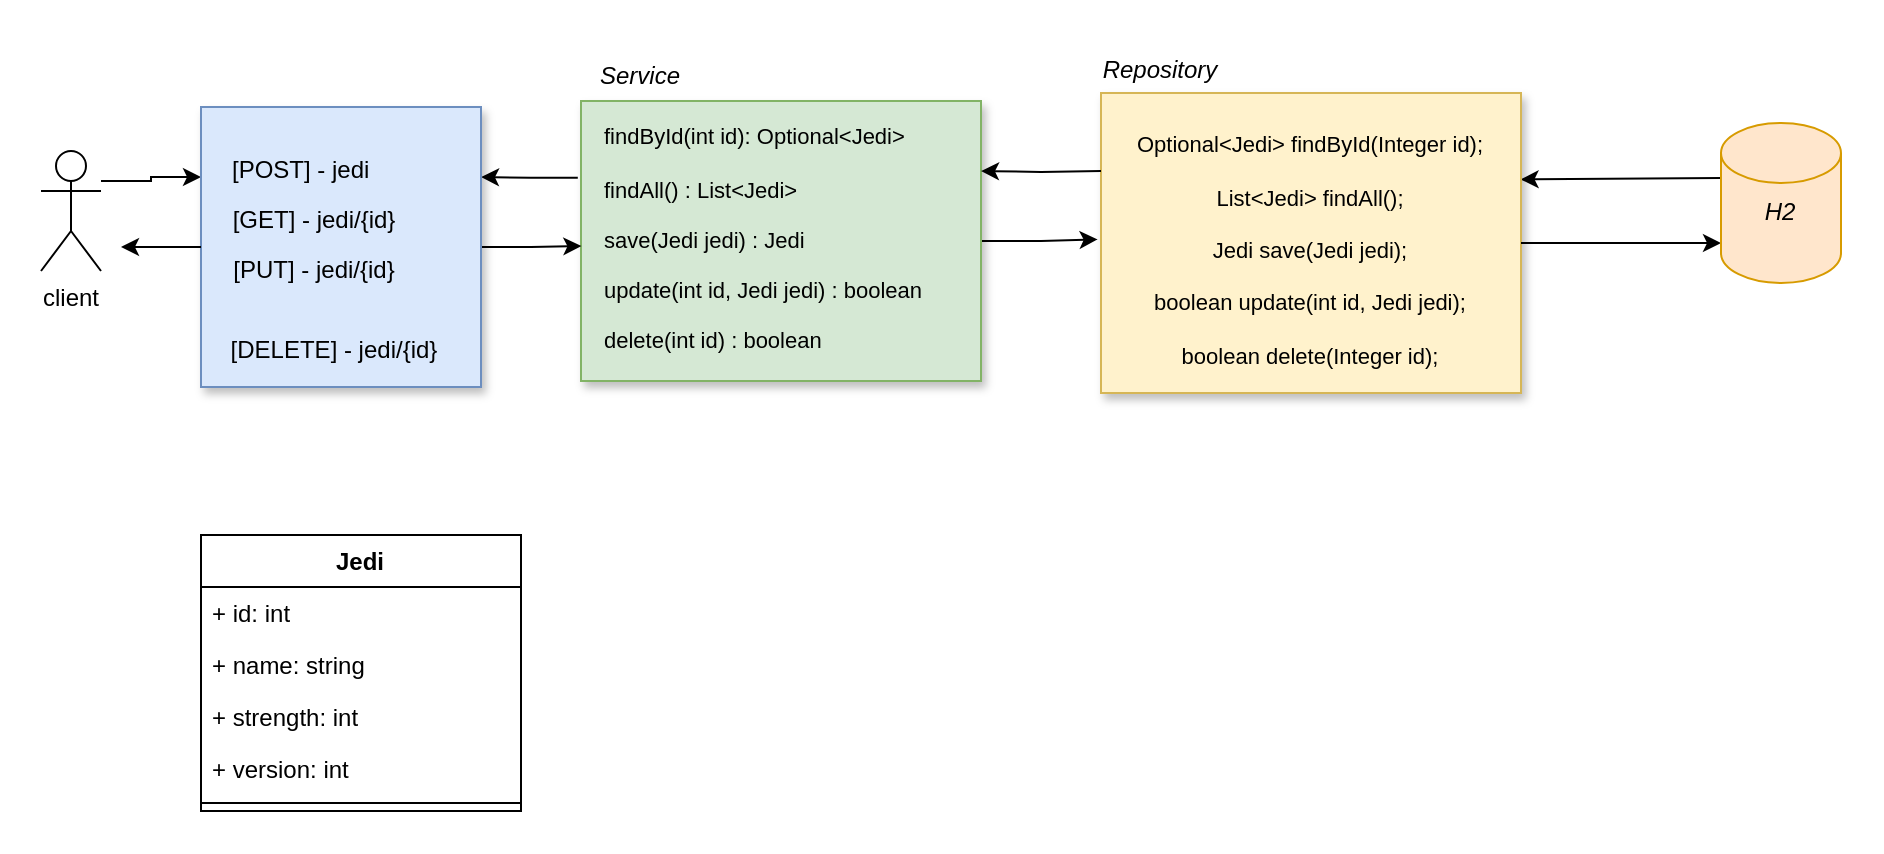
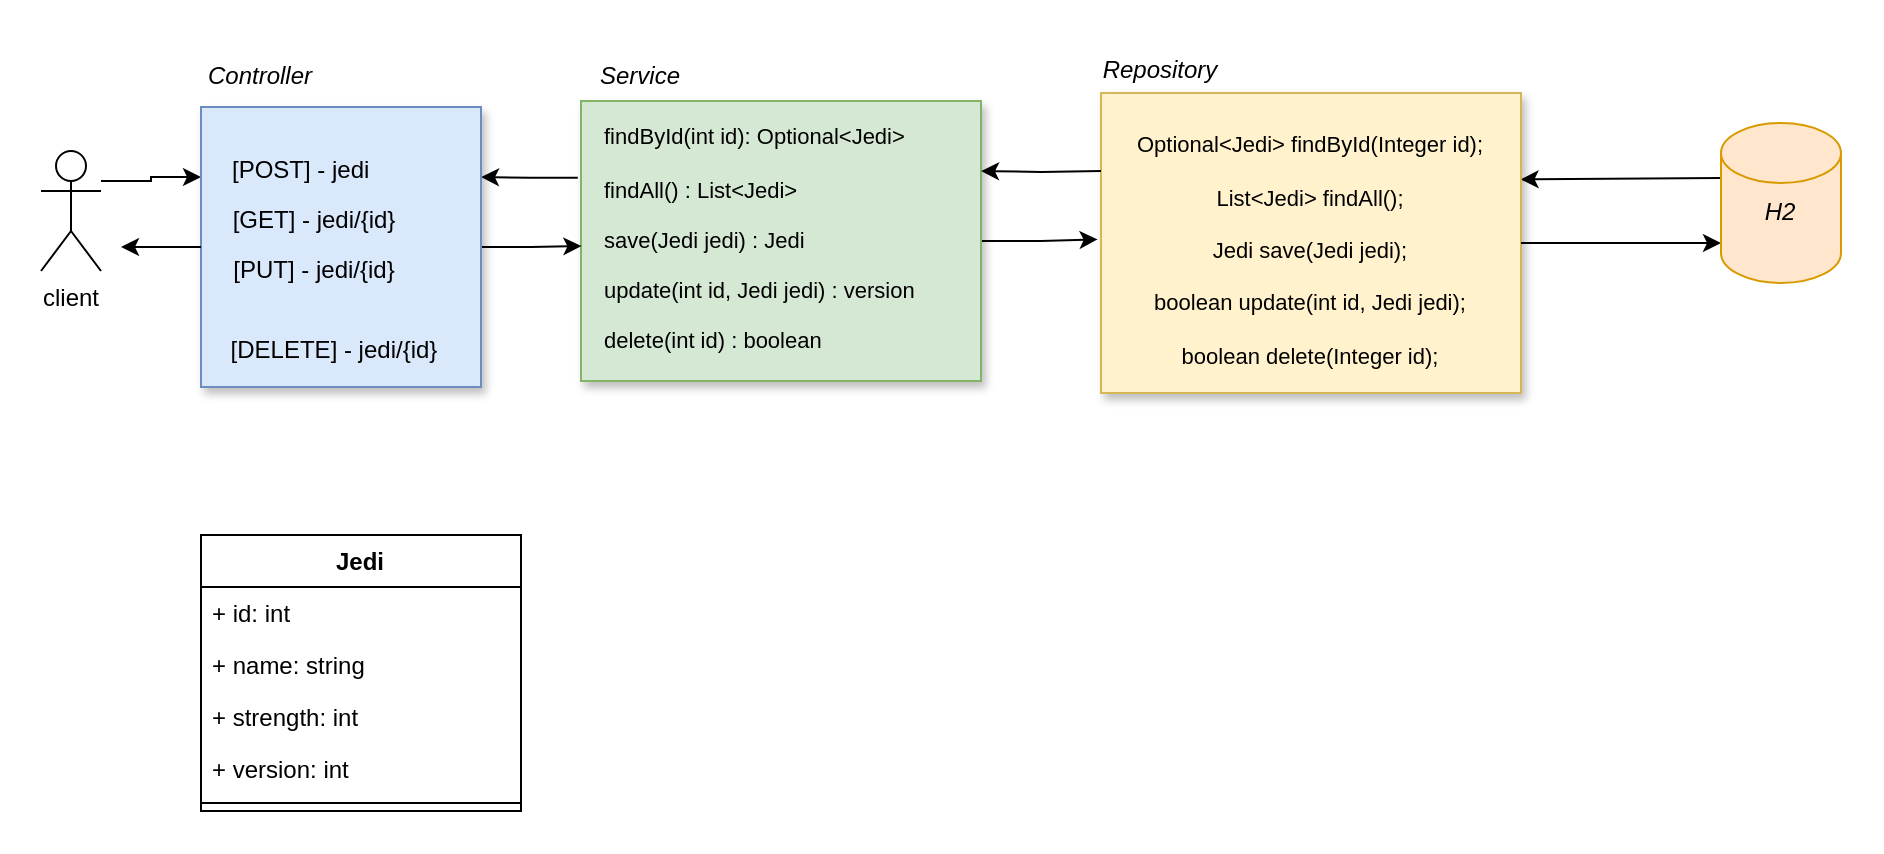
  <mxCell id="0" />
  <mxCell id="1" parent="0" />
  <mxCell id="2" value="" style="edgeStyle=orthogonalEdgeStyle;rounded=0;orthogonalLoop=1;jettySize=auto;html=1;fontFamily=Helvetica;fontSize=11;fontColor=#000000;entryX=-0.008;entryY=0.488;entryDx=0;entryDy=0;entryPerimeter=0;" edge="1" parent="1" source="4" target="22"><mxGeometry relative="1" as="geometry" /></mxCell>
  <mxCell id="3" style="edgeStyle=orthogonalEdgeStyle;rounded=0;orthogonalLoop=1;jettySize=auto;html=1;entryX=1;entryY=0.25;entryDx=0;entryDy=0;fontFamily=Helvetica;fontSize=10;fontColor=#000000;exitX=-0.008;exitY=0.274;exitDx=0;exitDy=0;exitPerimeter=0;" edge="1" parent="1" source="4" target="28"><mxGeometry relative="1" as="geometry" /></mxCell>
  <mxCell id="4" value="" style="rounded=0;whiteSpace=wrap;html=1;shadow=1;fillColor=#d5e8d4;strokeColor=#82b366;" vertex="1" parent="1"><mxGeometry x="290" y="50" width="200" height="140" as="geometry" /></mxCell>
  <mxCell id="5" value="Jedi" style="swimlane;fontStyle=1;align=center;verticalAlign=top;childLayout=stackLayout;horizontal=1;startSize=26;horizontalStack=0;resizeParent=1;resizeParentMax=0;resizeLast=0;collapsible=1;marginBottom=0;" vertex="1" parent="1"><mxGeometry x="100" y="267" width="160" height="138" as="geometry" /></mxCell>
  <mxCell id="6" value="+ id: int" style="text;strokeColor=none;fillColor=none;align=left;verticalAlign=top;spacingLeft=4;spacingRight=4;overflow=hidden;rotatable=0;points=[[0,0.5],[1,0.5]];portConstraint=eastwest;" vertex="1" parent="5"><mxGeometry y="26" width="160" height="26" as="geometry" /></mxCell>
  <mxCell id="7" value="+ name: string" style="text;strokeColor=none;fillColor=none;align=left;verticalAlign=top;spacingLeft=4;spacingRight=4;overflow=hidden;rotatable=0;points=[[0,0.5],[1,0.5]];portConstraint=eastwest;" vertex="1" parent="5"><mxGeometry y="52" width="160" height="26" as="geometry" /></mxCell>
  <mxCell id="8" value="+ strength: int" style="text;strokeColor=none;fillColor=none;align=left;verticalAlign=top;spacingLeft=4;spacingRight=4;overflow=hidden;rotatable=0;points=[[0,0.5],[1,0.5]];portConstraint=eastwest;" vertex="1" parent="5"><mxGeometry y="78" width="160" height="26" as="geometry" /></mxCell>
  <mxCell id="9" value="+ version: int" style="text;strokeColor=none;fillColor=none;align=left;verticalAlign=top;spacingLeft=4;spacingRight=4;overflow=hidden;rotatable=0;points=[[0,0.5],[1,0.5]];portConstraint=eastwest;" vertex="1" parent="5"><mxGeometry y="104" width="160" height="26" as="geometry" /></mxCell>
  <mxCell id="10" value="" style="line;strokeWidth=1;fillColor=none;align=left;verticalAlign=middle;spacingTop=-1;spacingLeft=3;spacingRight=3;rotatable=0;labelPosition=right;points=[];portConstraint=eastwest;" vertex="1" parent="5"><mxGeometry y="130" width="160" height="8" as="geometry" /></mxCell>
  <mxCell id="11" value="" style="edgeStyle=orthogonalEdgeStyle;rounded=0;orthogonalLoop=1;jettySize=auto;html=1;fontSize=11;entryX=0.001;entryY=0.518;entryDx=0;entryDy=0;entryPerimeter=0;" edge="1" parent="1" source="28" target="4"><mxGeometry relative="1" as="geometry" /></mxCell>
  <mxCell id="12" style="edgeStyle=orthogonalEdgeStyle;rounded=0;orthogonalLoop=1;jettySize=auto;html=1;entryX=0.999;entryY=0.288;entryDx=0;entryDy=0;entryPerimeter=0;fontFamily=Helvetica;fontSize=10;fontColor=#000000;exitX=0;exitY=0;exitDx=0;exitDy=27.5;exitPerimeter=0;" edge="1" parent="1" source="36" target="22"><mxGeometry relative="1" as="geometry"><Array as="points"><mxPoint x="860" y="90" /><mxPoint x="760" y="90" /></Array></mxGeometry></mxCell>
  <mxCell id="13" style="edgeStyle=orthogonalEdgeStyle;rounded=0;orthogonalLoop=1;jettySize=auto;html=1;entryX=0;entryY=0.25;entryDx=0;entryDy=0;fontFamily=Helvetica;fontSize=10;fontColor=#000000;" edge="1" parent="1" source="14" target="28"><mxGeometry relative="1" as="geometry"><mxPoint x="50" y="100" as="sourcePoint" /><Array as="points"><mxPoint x="75" y="90" /><mxPoint x="75" y="88" /></Array></mxGeometry></mxCell>
  <mxCell id="14" value="client" style="shape=umlActor;verticalLabelPosition=bottom;verticalAlign=top;html=1;outlineConnect=0;" vertex="1" parent="1"><mxGeometry x="20" y="75" width="30" height="60" as="geometry" /></mxCell>
  <mxCell id="15" value="&lt;i&gt;Service&lt;/i&gt;" style="text;html=1;strokeColor=none;fillColor=none;align=center;verticalAlign=middle;whiteSpace=wrap;rounded=0;" vertex="1" parent="1"><mxGeometry x="290" y="23" width="60" height="30" as="geometry" /></mxCell>
  <mxCell id="16" value="&lt;font style=&quot;font-size: 11px&quot;&gt;findById(int id): Optional&amp;lt;Jedi&amp;gt;&lt;/font&gt;" style="text;html=1;strokeColor=none;fillColor=none;align=left;verticalAlign=middle;whiteSpace=wrap;rounded=0;" vertex="1" parent="1"><mxGeometry x="300" y="53" width="160" height="30" as="geometry" /></mxCell>
  <mxCell id="17" value="&lt;font style=&quot;font-size: 11px&quot;&gt;findAll() : List&amp;lt;Jedi&amp;gt;&lt;/font&gt;" style="text;html=1;strokeColor=none;fillColor=none;align=left;verticalAlign=middle;whiteSpace=wrap;rounded=0;" vertex="1" parent="1"><mxGeometry x="300" y="80" width="170" height="30" as="geometry" /></mxCell>
  <mxCell id="18" value="&lt;font style=&quot;font-size: 11px&quot;&gt;save(Jedi jedi) : Jedi&lt;/font&gt;" style="text;html=1;strokeColor=none;fillColor=none;align=left;verticalAlign=middle;whiteSpace=wrap;rounded=0;" vertex="1" parent="1"><mxGeometry x="300" y="105" width="150" height="30" as="geometry" /></mxCell>
- <mxCell id="19" value="&lt;font style=&quot;font-size: 11px&quot;&gt;update(int id, Jedi jedi) : boolean&lt;/font&gt;" style="text;html=1;strokeColor=none;fillColor=none;align=left;verticalAlign=middle;whiteSpace=wrap;rounded=0;" vertex="1" parent="1"><mxGeometry x="300" y="130" width="170" height="30" as="geometry" /></mxCell>
+ <mxCell id="19" value="&lt;font style=&quot;font-size: 11px&quot;&gt;update(int id, Jedi jedi) : version&lt;/font&gt;" style="text;html=1;strokeColor=none;fillColor=none;align=left;verticalAlign=middle;whiteSpace=wrap;rounded=0;" vertex="1" parent="1"><mxGeometry x="300" y="130" width="170" height="30" as="geometry" /></mxCell>
  <mxCell id="20" value="&lt;font style=&quot;font-size: 11px&quot;&gt;delete(int id) : boolean&lt;/font&gt;" style="text;html=1;strokeColor=none;fillColor=none;align=left;verticalAlign=middle;whiteSpace=wrap;rounded=0;" vertex="1" parent="1"><mxGeometry x="300" y="155" width="160" height="30" as="geometry" /></mxCell>
  <mxCell id="21" value="" style="group" vertex="1" connectable="0" parent="1"><mxGeometry x="550" y="20" width="210" height="180" as="geometry" /></mxCell>
  <mxCell id="22" value="" style="rounded=0;whiteSpace=wrap;html=1;shadow=1;fillColor=#fff2cc;strokeColor=#d6b656;" vertex="1" parent="21"><mxGeometry y="26" width="210" height="150" as="geometry" /></mxCell>
  <mxCell id="23" value="&lt;pre&gt;&lt;font face=&quot;Helvetica&quot; style=&quot;line-height: 0.8&quot;&gt;Optional&amp;lt;Jedi&amp;gt; findById(Integer id);&lt;br&gt;&lt;br&gt;List&amp;lt;Jedi&amp;gt; findAll();&lt;br&gt;&lt;br&gt;Jedi save(Jedi jedi);&lt;br&gt;&lt;br&gt;boolean update(int id, Jedi jedi);&lt;br&gt;&lt;br&gt;boolean delete(Integer id);&lt;/font&gt;&lt;/pre&gt;" style="text;html=1;strokeColor=none;fillColor=none;align=center;verticalAlign=middle;whiteSpace=wrap;rounded=0;shadow=1;fontSize=11;" vertex="1" parent="21"><mxGeometry x="26" y="65" width="158" height="80" as="geometry" /></mxCell>
  <mxCell id="24" value="&lt;i&gt;Repository&lt;/i&gt;" style="text;html=1;strokeColor=none;fillColor=none;align=center;verticalAlign=middle;whiteSpace=wrap;rounded=0;" vertex="1" parent="21"><mxGeometry width="60" height="30" as="geometry" /></mxCell>
  <mxCell id="25" style="edgeStyle=orthogonalEdgeStyle;rounded=0;orthogonalLoop=1;jettySize=auto;html=1;fontFamily=Helvetica;fontSize=10;fontColor=#000000;entryX=0;entryY=1;entryDx=0;entryDy=0;" edge="1" parent="1" source="22" target="37"><mxGeometry relative="1" as="geometry"><mxPoint x="840" y="121" as="targetPoint" /><Array as="points"><mxPoint x="860" y="121" /></Array></mxGeometry></mxCell>
  <mxCell id="26" style="edgeStyle=orthogonalEdgeStyle;rounded=0;orthogonalLoop=1;jettySize=auto;html=1;entryX=1;entryY=0.25;entryDx=0;entryDy=0;fontFamily=Helvetica;fontSize=10;fontColor=#000000;" edge="1" parent="1" target="4"><mxGeometry relative="1" as="geometry"><mxPoint x="550" y="85" as="sourcePoint" /></mxGeometry></mxCell>
  <mxCell id="27" value="" style="group" vertex="1" connectable="0" parent="1"><mxGeometry x="100" y="23" width="140" height="170" as="geometry" /></mxCell>
  <mxCell id="28" value="" style="whiteSpace=wrap;html=1;aspect=fixed;fillColor=#dae8fc;strokeColor=#6c8ebf;shadow=1;" vertex="1" parent="27"><mxGeometry y="30" width="140" height="140" as="geometry" /></mxCell>
+ <mxCell id="29" value="&lt;i&gt;Controller&lt;/i&gt;" style="text;html=1;strokeColor=none;fillColor=none;align=center;verticalAlign=middle;whiteSpace=wrap;rounded=0;" vertex="1" parent="27"><mxGeometry width="60" height="30" as="geometry" /></mxCell>
  <mxCell id="30" value="[POST] - jedi" style="text;html=1;strokeColor=none;fillColor=none;align=left;verticalAlign=middle;whiteSpace=wrap;rounded=0;" vertex="1" parent="27"><mxGeometry x="14" y="47" width="86" height="30" as="geometry" /></mxCell>
  <mxCell id="31" value="[GET] - jedi/{id}" style="text;html=1;strokeColor=none;fillColor=none;align=center;verticalAlign=middle;whiteSpace=wrap;rounded=0;" vertex="1" parent="27"><mxGeometry x="14" y="72" width="86" height="30" as="geometry" /></mxCell>
  <mxCell id="32" value="[PUT] - jedi/{id}" style="text;html=1;strokeColor=none;fillColor=none;align=center;verticalAlign=middle;whiteSpace=wrap;rounded=0;" vertex="1" parent="27"><mxGeometry x="14" y="97" width="86" height="30" as="geometry" /></mxCell>
  <mxCell id="33" value="[DELETE] - jedi/{id}" style="text;html=1;strokeColor=none;fillColor=none;align=center;verticalAlign=middle;whiteSpace=wrap;rounded=0;" vertex="1" parent="27"><mxGeometry x="14" y="137" width="106" height="30" as="geometry" /></mxCell>
  <mxCell id="34" style="edgeStyle=orthogonalEdgeStyle;rounded=0;orthogonalLoop=1;jettySize=auto;html=1;fontFamily=Helvetica;fontSize=10;fontColor=#000000;" edge="1" parent="1" source="28"><mxGeometry relative="1" as="geometry"><mxPoint x="60" y="123" as="targetPoint" /></mxGeometry></mxCell>
  <mxCell id="35" value="" style="group" vertex="1" connectable="0" parent="1"><mxGeometry x="860" y="61" width="60" height="120" as="geometry" /></mxCell>
  <mxCell id="36" value="" style="shape=cylinder3;whiteSpace=wrap;html=1;boundedLbl=1;backgroundOutline=1;size=15;fillColor=#ffe6cc;strokeColor=#d79b00;" vertex="1" parent="35"><mxGeometry width="60" height="80" as="geometry" /></mxCell>
  <mxCell id="37" value="&lt;i&gt;H2&lt;/i&gt;" style="text;html=1;strokeColor=none;fillColor=none;align=center;verticalAlign=middle;whiteSpace=wrap;rounded=0;" vertex="1" parent="35"><mxGeometry y="30" width="60" height="30" as="geometry" /></mxCell>
